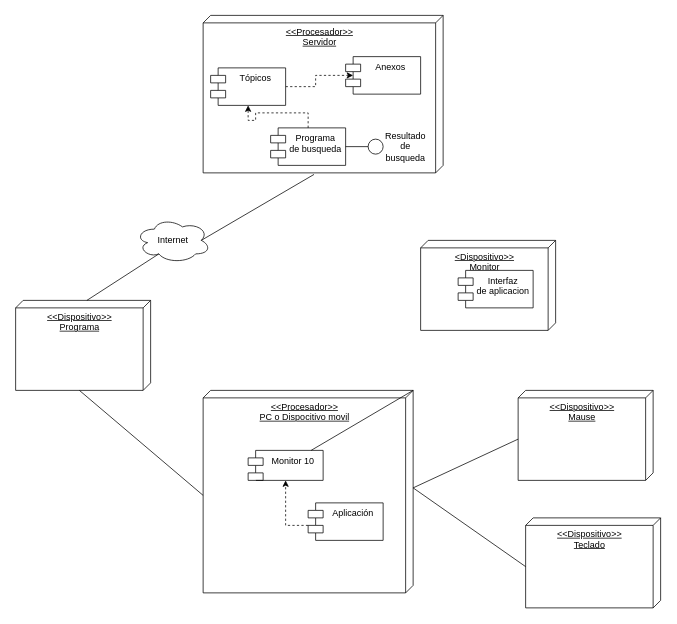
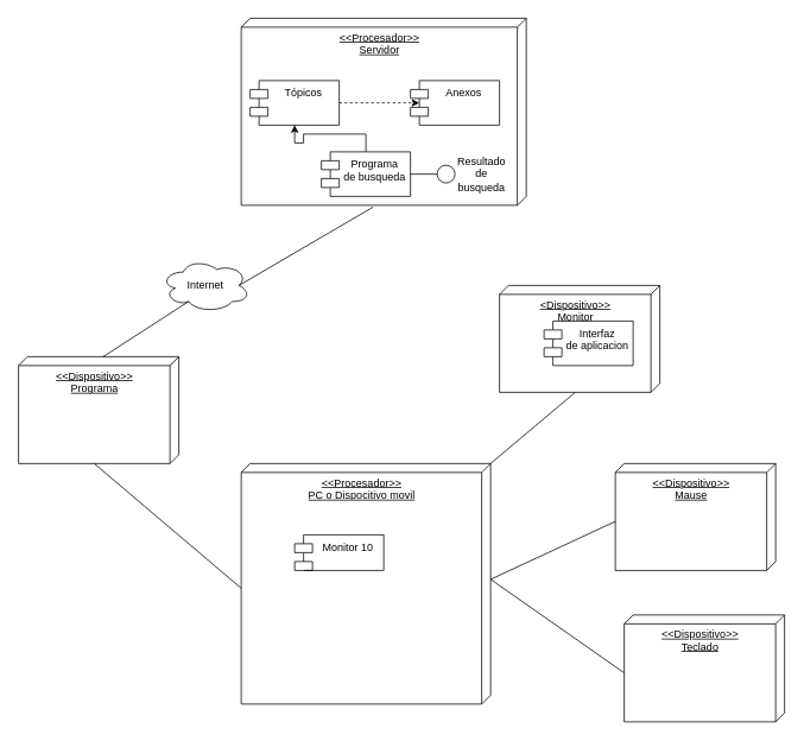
  <mxCell id="0" />
  <mxCell id="1" parent="0" />
  <mxCell id="2" value="&amp;lt;&amp;lt;Procesador&amp;gt;&amp;gt;&lt;br&gt;PC o Dispocitivo movil&lt;br&gt;" style="verticalAlign=top;align=center;spacingTop=8;spacingLeft=2;spacingRight=12;shape=cube;size=10;direction=south;fontStyle=4;html=1;" vertex="1" parent="1"><mxGeometry x="270" y="520" width="280" height="270" as="geometry" /></mxCell>
  <mxCell id="3" value="&amp;lt;Dispositivo&amp;gt;&amp;gt;&lt;br&gt;Monitor&lt;br&gt;&lt;br&gt;" style="verticalAlign=top;align=center;spacingTop=8;spacingLeft=2;spacingRight=12;shape=cube;size=10;direction=south;fontStyle=4;html=1;" vertex="1" parent="1"><mxGeometry x="560" y="320" width="180" height="120" as="geometry" /></mxCell>
- <mxCell id="4" style="edgeStyle=orthogonalEdgeStyle;rounded=0;orthogonalLoop=1;jettySize=auto;html=1;entryX=0.5;entryY=1;entryDx=0;entryDy=0;dashed=1;entryPerimeter=0;" edge="1" parent="1" source="5" target="6"><mxGeometry relative="1" as="geometry"><mxPoint x="380" y="680" as="targetPoint" /><Array as="points"><mxPoint x="460" y="700" /><mxPoint x="380" y="700" /><mxPoint x="380" y="680" /></Array></mxGeometry></mxCell>
- <mxCell id="5" value="Aplicación" style="shape=module;align=left;spacingLeft=20;align=center;verticalAlign=top;" vertex="1" parent="1"><mxGeometry x="410" y="670" width="100" height="50" as="geometry" /></mxCell>
  <mxCell id="6" value="Monitor 10" style="shape=module;align=left;spacingLeft=20;align=center;verticalAlign=top;" vertex="1" parent="1"><mxGeometry x="330" y="600" width="100" height="40" as="geometry" /></mxCell>
  <mxCell id="7" value="&amp;lt;&amp;lt;Procesador&amp;gt;&amp;gt;&lt;br&gt;Servidor&lt;br&gt;&lt;br&gt;" style="verticalAlign=top;align=center;spacingTop=8;spacingLeft=2;spacingRight=12;shape=cube;size=10;direction=south;fontStyle=4;html=1;" vertex="1" parent="1"><mxGeometry x="270" y="20" width="320" height="210" as="geometry" /></mxCell>
- <mxCell id="8" value="" style="endArrow=none;html=1;exitX=0;exitY=0;exitDx=0;exitDy=0;exitPerimeter=0;" edge="1" parent="1" source="2" target="6"><mxGeometry width="50" height="50" relative="1" as="geometry"><mxPoint x="590" y="480" as="sourcePoint" /><mxPoint x="640" y="430" as="targetPoint" /></mxGeometry></mxCell>
- <mxCell id="9" style="edgeStyle=orthogonalEdgeStyle;rounded=0;orthogonalLoop=1;jettySize=auto;html=1;dashed=1;" edge="1" parent="1" source="10" target="12"><mxGeometry relative="1" as="geometry" /></mxCell>
+ <mxCell id="8" value="" style="endArrow=none;html=1;entryX=0;entryY=0;entryDx=120;entryDy=95;entryPerimeter=0;exitX=0;exitY=0;exitDx=0;exitDy=0;exitPerimeter=0;" edge="1" parent="1" source="2" target="3"><mxGeometry width="50" height="50" relative="1" as="geometry"><mxPoint x="590" y="480" as="sourcePoint" /><mxPoint x="640" y="430" as="targetPoint" /></mxGeometry></mxCell>
+ <mxCell id="9" style="edgeStyle=orthogonalEdgeStyle;rounded=0;orthogonalLoop=1;jettySize=auto;html=1;dashed=0;" edge="1" parent="1" source="10" target="12"><mxGeometry relative="1" as="geometry" /></mxCell>
  <mxCell id="10" value="Programa &#10;de busqueda" style="shape=module;align=left;spacingLeft=20;align=center;verticalAlign=top;" vertex="1" parent="1"><mxGeometry x="360" y="170" width="100" height="50" as="geometry" /></mxCell>
  <mxCell id="11" style="edgeStyle=orthogonalEdgeStyle;rounded=0;orthogonalLoop=1;jettySize=auto;html=1;entryX=0.1;entryY=0.5;entryDx=0;entryDy=0;entryPerimeter=0;dashed=1;" edge="1" parent="1" source="12" target="13"><mxGeometry relative="1" as="geometry" /></mxCell>
  <mxCell id="12" value="Tópicos" style="shape=module;align=left;spacingLeft=20;align=center;verticalAlign=top;" vertex="1" parent="1"><mxGeometry x="280" y="90" width="100" height="50" as="geometry" /></mxCell>
- <mxCell id="13" value="Anexos" style="shape=module;align=left;spacingLeft=20;align=center;verticalAlign=top;" vertex="1" parent="1"><mxGeometry x="460" y="75" width="100" height="50" as="geometry" /></mxCell>
+ <mxCell id="13" value="Anexos" style="shape=module;align=left;spacingLeft=20;align=center;verticalAlign=top;" vertex="1" parent="1"><mxGeometry x="460" y="90" width="100" height="50" as="geometry" /></mxCell>
  <mxCell id="14" value="" style="endArrow=none;html=1;exitX=1;exitY=0.5;exitDx=0;exitDy=0;entryX=0.833;entryY=0.25;entryDx=0;entryDy=0;entryPerimeter=0;" edge="1" parent="1" source="17" target="7"><mxGeometry width="50" height="50" relative="1" as="geometry"><mxPoint x="490" y="220" as="sourcePoint" /><mxPoint x="540" y="170" as="targetPoint" /></mxGeometry></mxCell>
  <mxCell id="15" value="Internet" style="ellipse;shape=cloud;whiteSpace=wrap;html=1;align=center;" vertex="1" parent="1"><mxGeometry x="180" y="290" width="100" height="60" as="geometry" /></mxCell>
  <mxCell id="16" value="Resultado de busqueda" style="text;html=1;strokeColor=none;fillColor=none;align=center;verticalAlign=middle;whiteSpace=wrap;rounded=0;" vertex="1" parent="1"><mxGeometry x="520" y="185" width="40" height="20" as="geometry" /></mxCell>
  <mxCell id="17" value="" style="ellipse;whiteSpace=wrap;html=1;aspect=fixed;" vertex="1" parent="1"><mxGeometry x="490" y="185" width="20" height="20" as="geometry" /></mxCell>
  <mxCell id="18" value="" style="endArrow=none;html=1;exitX=1;exitY=0.5;exitDx=0;exitDy=0;" edge="1" parent="1" source="10"><mxGeometry width="50" height="50" relative="1" as="geometry"><mxPoint x="460" y="195" as="sourcePoint" /><mxPoint x="490" y="195" as="targetPoint" /></mxGeometry></mxCell>
  <mxCell id="19" value="&amp;lt;&amp;lt;Dispositivo&amp;gt;&amp;gt;&lt;br&gt;Programa&lt;br&gt;&lt;br&gt;" style="verticalAlign=top;align=center;spacingTop=8;spacingLeft=2;spacingRight=12;shape=cube;size=10;direction=south;fontStyle=4;html=1;" vertex="1" parent="1"><mxGeometry x="20" y="400" width="180" height="120" as="geometry" /></mxCell>
  <mxCell id="20" value="Interfaz &#10;de aplicacion" style="shape=module;align=left;spacingLeft=20;align=center;verticalAlign=top;" vertex="1" parent="1"><mxGeometry x="610" y="360" width="100" height="50" as="geometry" /></mxCell>
  <mxCell id="21" value="" style="endArrow=none;html=1;exitX=0.875;exitY=0.5;exitDx=0;exitDy=0;exitPerimeter=0;entryX=1.01;entryY=0.538;entryDx=0;entryDy=0;entryPerimeter=0;" edge="1" parent="1" source="15" target="7"><mxGeometry width="50" height="50" relative="1" as="geometry"><mxPoint x="330" y="320" as="sourcePoint" /><mxPoint x="380" y="270" as="targetPoint" /></mxGeometry></mxCell>
  <mxCell id="22" value="" style="endArrow=none;html=1;entryX=0.31;entryY=0.8;entryDx=0;entryDy=0;entryPerimeter=0;exitX=0;exitY=0;exitDx=0;exitDy=85;exitPerimeter=0;" edge="1" parent="1" source="19" target="15"><mxGeometry width="50" height="50" relative="1" as="geometry"><mxPoint x="85" y="370" as="sourcePoint" /><mxPoint x="135" y="320" as="targetPoint" /></mxGeometry></mxCell>
  <mxCell id="23" value="" style="endArrow=none;html=1;entryX=0;entryY=0;entryDx=120;entryDy=95;entryPerimeter=0;exitX=0;exitY=0;exitDx=140;exitDy=280;exitPerimeter=0;" edge="1" parent="1" source="2" target="19"><mxGeometry width="50" height="50" relative="1" as="geometry"><mxPoint x="100" y="640" as="sourcePoint" /><mxPoint x="150" y="590" as="targetPoint" /></mxGeometry></mxCell>
  <mxCell id="24" value="&amp;lt;&amp;lt;Dispositivo&amp;gt;&amp;gt;&lt;br&gt;Mause" style="verticalAlign=top;align=center;spacingTop=8;spacingLeft=2;spacingRight=12;shape=cube;size=10;direction=south;fontStyle=4;html=1;" vertex="1" parent="1"><mxGeometry x="690" y="520" width="180" height="120" as="geometry" /></mxCell>
  <mxCell id="25" value="&amp;lt;&amp;lt;Dispositivo&amp;gt;&amp;gt;&lt;br&gt;Teclado" style="verticalAlign=top;align=center;spacingTop=8;spacingLeft=2;spacingRight=12;shape=cube;size=10;direction=south;fontStyle=4;html=1;" vertex="1" parent="1"><mxGeometry x="700" y="690" width="180" height="120" as="geometry" /></mxCell>
  <mxCell id="26" value="" style="endArrow=none;html=1;entryX=0;entryY=0;entryDx=65;entryDy=180;entryPerimeter=0;exitX=0;exitY=0;exitDx=130;exitDy=0;exitPerimeter=0;" edge="1" parent="1" source="2" target="24"><mxGeometry width="50" height="50" relative="1" as="geometry"><mxPoint x="580" y="630" as="sourcePoint" /><mxPoint x="630" y="580" as="targetPoint" /></mxGeometry></mxCell>
  <mxCell id="27" value="" style="endArrow=none;html=1;entryX=0;entryY=0;entryDx=65;entryDy=180;entryPerimeter=0;exitX=0;exitY=0;exitDx=130;exitDy=0;exitPerimeter=0;" edge="1" parent="1" source="2" target="25"><mxGeometry width="50" height="50" relative="1" as="geometry"><mxPoint x="580" y="800" as="sourcePoint" /><mxPoint x="630" y="750" as="targetPoint" /></mxGeometry></mxCell>
